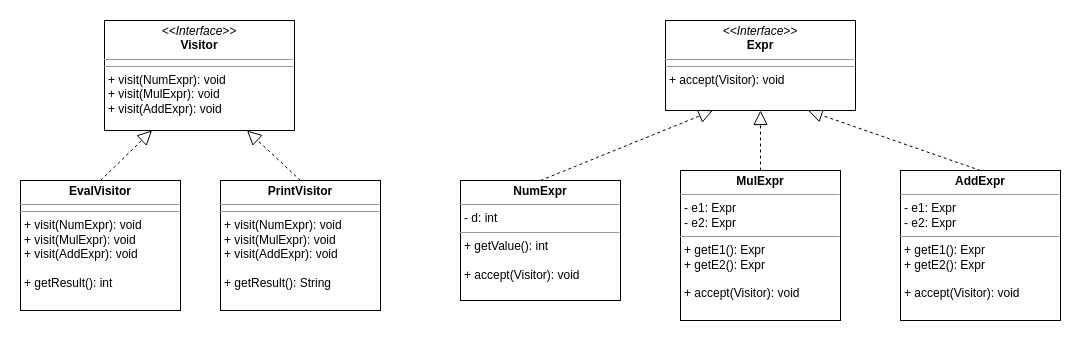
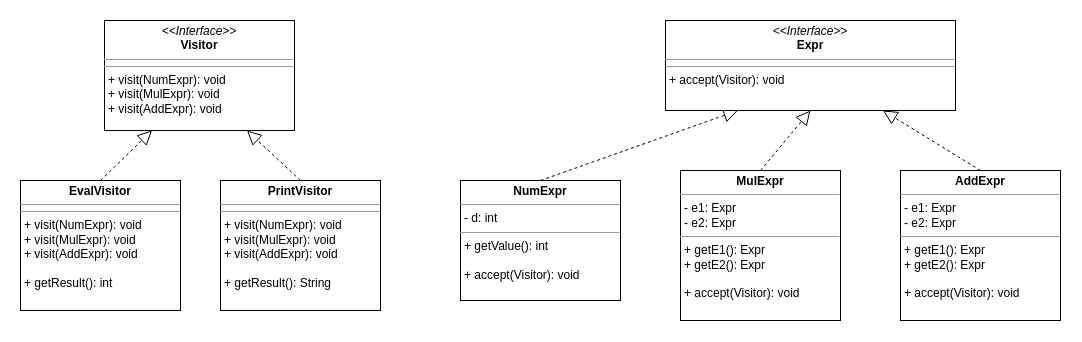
  <mxCell id="0" />
  <mxCell id="1" parent="0" />
  <mxCell id="2" value="&lt;p style=&quot;margin:0px;margin-top:4px;text-align:center;&quot;&gt;&lt;i&gt;&amp;lt;&amp;lt;Interface&amp;gt;&amp;gt;&lt;/i&gt;&lt;br&gt;&lt;b&gt;Visitor&lt;/b&gt;&lt;/p&gt;&lt;hr size=&quot;1&quot;&gt;&lt;hr size=&quot;1&quot;&gt;&lt;p style=&quot;margin:0px;margin-left:4px;&quot;&gt;+ visit(NumExpr): void&lt;br&gt;+ visit(MulExpr): void&lt;/p&gt;&lt;p style=&quot;margin:0px;margin-left:4px;&quot;&gt;+ visit(AddExpr): void&lt;br&gt;&lt;/p&gt;" style="verticalAlign=top;align=left;overflow=fill;fontSize=12;fontFamily=Helvetica;html=1;" parent="1" vertex="1"><mxGeometry x="104" y="20" width="190" height="110" as="geometry" /></mxCell>
  <mxCell id="3" value="&lt;p style=&quot;margin:0px;margin-top:4px;text-align:center;&quot;&gt;&lt;b&gt;EvalVisitor&lt;/b&gt;&lt;br&gt;&lt;/p&gt;&lt;hr size=&quot;1&quot;&gt;&lt;hr size=&quot;1&quot;&gt;&lt;p style=&quot;margin:0px;margin-left:4px;&quot;&gt;+ visit(NumExpr): void&lt;br&gt;+ visit(MulExpr): void&lt;/p&gt;&lt;p style=&quot;margin:0px;margin-left:4px;&quot;&gt;+ visit(AddExpr): void&lt;/p&gt;&lt;p style=&quot;margin:0px;margin-left:4px;&quot;&gt;&lt;br&gt;&lt;/p&gt;&lt;p style=&quot;margin:0px;margin-left:4px;&quot;&gt;+ getResult(): int&lt;br&gt;&lt;/p&gt;&lt;p style=&quot;margin:0px;margin-left:4px;&quot;&gt;&lt;/p&gt;" style="verticalAlign=top;align=left;overflow=fill;fontSize=12;fontFamily=Helvetica;html=1;" parent="1" vertex="1"><mxGeometry x="20" y="180" width="160" height="130" as="geometry" /></mxCell>
  <mxCell id="4" value="&lt;p style=&quot;margin:0px;margin-top:4px;text-align:center;&quot;&gt;&lt;b&gt;PrintVisitor&lt;/b&gt;&lt;br&gt;&lt;/p&gt;&lt;hr size=&quot;1&quot;&gt;&lt;hr size=&quot;1&quot;&gt;&lt;p style=&quot;margin:0px;margin-left:4px;&quot;&gt;+ visit(NumExpr): void&lt;br&gt;+ visit(MulExpr): void&lt;/p&gt;&lt;p style=&quot;margin:0px;margin-left:4px;&quot;&gt;+ visit(AddExpr): void&lt;/p&gt;&lt;p style=&quot;margin:0px;margin-left:4px;&quot;&gt;&lt;br&gt;&lt;/p&gt;&lt;p style=&quot;margin:0px;margin-left:4px;&quot;&gt;+ getResult(): String&lt;br&gt;&lt;/p&gt;&lt;p style=&quot;margin:0px;margin-left:4px;&quot;&gt;&lt;/p&gt;" style="verticalAlign=top;align=left;overflow=fill;fontSize=12;fontFamily=Helvetica;html=1;" parent="1" vertex="1"><mxGeometry x="220" y="180" width="160" height="130" as="geometry" /></mxCell>
  <mxCell id="5" value="" style="endArrow=block;dashed=1;endFill=0;endSize=12;html=1;rounded=0;entryX=0.25;entryY=1;entryDx=0;entryDy=0;exitX=0.5;exitY=0;exitDx=0;exitDy=0;" parent="1" source="3" target="2" edge="1"><mxGeometry width="160" relative="1" as="geometry"><mxPoint x="-20" y="360" as="sourcePoint" /><mxPoint x="140" y="360" as="targetPoint" /></mxGeometry></mxCell>
  <mxCell id="6" value="" style="endArrow=block;dashed=1;endFill=0;endSize=12;html=1;rounded=0;entryX=0.75;entryY=1;entryDx=0;entryDy=0;exitX=0.5;exitY=0;exitDx=0;exitDy=0;" parent="1" source="4" target="2" edge="1"><mxGeometry width="160" relative="1" as="geometry"><mxPoint x="320" y="320" as="sourcePoint" /><mxPoint x="480" y="320" as="targetPoint" /></mxGeometry></mxCell>
  <mxCell id="7" value="&lt;p style=&quot;margin:0px;margin-top:4px;text-align:center;&quot;&gt;&lt;b&gt;NumExpr&lt;/b&gt;&lt;/p&gt;&lt;hr size=&quot;1&quot;&gt;&lt;p style=&quot;margin:0px;margin-left:4px;&quot;&gt;- d: int&lt;/p&gt;&lt;hr size=&quot;1&quot;&gt;&lt;p style=&quot;margin:0px;margin-left:4px;&quot;&gt;+ getValue(): int&lt;/p&gt;&lt;p style=&quot;margin:0px;margin-left:4px;&quot;&gt;&lt;br&gt;&lt;/p&gt;&lt;p style=&quot;margin:0px;margin-left:4px;&quot;&gt;+ accept(Visitor): void&lt;/p&gt;" style="verticalAlign=top;align=left;overflow=fill;fontSize=12;fontFamily=Helvetica;html=1;" parent="1" vertex="1"><mxGeometry x="460" y="180" width="160" height="120" as="geometry" /></mxCell>
  <mxCell id="8" value="&lt;p style=&quot;margin:0px;margin-top:4px;text-align:center;&quot;&gt;&lt;b&gt;MulExpr&lt;/b&gt;&lt;/p&gt;&lt;hr size=&quot;1&quot;&gt;&lt;p style=&quot;margin:0px;margin-left:4px;&quot;&gt;- e1: Expr&lt;/p&gt;&lt;p style=&quot;margin:0px;margin-left:4px;&quot;&gt;- e2: Expr&lt;br&gt;&lt;/p&gt;&lt;hr size=&quot;1&quot;&gt;&lt;p style=&quot;margin:0px;margin-left:4px;&quot;&gt;+ getE1(): Expr&lt;/p&gt;&lt;p style=&quot;margin:0px;margin-left:4px;&quot;&gt;+ getE2(): Expr&lt;/p&gt;&lt;p style=&quot;margin:0px;margin-left:4px;&quot;&gt;&lt;br&gt;&lt;/p&gt;&lt;p style=&quot;margin:0px;margin-left:4px;&quot;&gt;+ accept(Visitor): void&lt;/p&gt;" style="verticalAlign=top;align=left;overflow=fill;fontSize=12;fontFamily=Helvetica;html=1;" parent="1" vertex="1"><mxGeometry x="680" y="170" width="160" height="150" as="geometry" /></mxCell>
  <mxCell id="9" value="&lt;p style=&quot;margin:0px;margin-top:4px;text-align:center;&quot;&gt;&lt;b&gt;AddExpr&lt;/b&gt;&lt;/p&gt;&lt;hr size=&quot;1&quot;&gt;&lt;p style=&quot;margin:0px;margin-left:4px;&quot;&gt;- e1: Expr&lt;/p&gt;&lt;p style=&quot;margin:0px;margin-left:4px;&quot;&gt;- e2: Expr&lt;br&gt;&lt;/p&gt;&lt;hr size=&quot;1&quot;&gt;&lt;p style=&quot;margin:0px;margin-left:4px;&quot;&gt;+ getE1(): Expr&lt;/p&gt;&lt;p style=&quot;margin:0px;margin-left:4px;&quot;&gt;+ getE2(): Expr&lt;/p&gt;&lt;p style=&quot;margin:0px;margin-left:4px;&quot;&gt;&lt;br&gt;&lt;/p&gt;&lt;p style=&quot;margin:0px;margin-left:4px;&quot;&gt;+ accept(Visitor): void&lt;/p&gt;" style="verticalAlign=top;align=left;overflow=fill;fontSize=12;fontFamily=Helvetica;html=1;" parent="1" vertex="1"><mxGeometry x="900" y="170" width="160" height="150" as="geometry" /></mxCell>
  <mxCell id="10" value="" style="endArrow=block;dashed=1;endFill=0;endSize=12;html=1;rounded=0;entryX=0.5;entryY=1;entryDx=0;entryDy=0;exitX=0.5;exitY=0;exitDx=0;exitDy=0;" parent="1" source="8" target="13" edge="1"><mxGeometry width="160" relative="1" as="geometry"><mxPoint x="590" y="440" as="sourcePoint" /><mxPoint x="760" y="110" as="targetPoint" /></mxGeometry></mxCell>
  <mxCell id="11" value="" style="endArrow=block;dashed=1;endFill=0;endSize=12;html=1;rounded=0;entryX=0.25;entryY=1;entryDx=0;entryDy=0;exitX=0.5;exitY=0;exitDx=0;exitDy=0;" parent="1" source="7" target="13" edge="1"><mxGeometry width="160" relative="1" as="geometry"><mxPoint x="590" y="580" as="sourcePoint" /><mxPoint x="712.5" y="110" as="targetPoint" /></mxGeometry></mxCell>
  <mxCell id="12" value="" style="endArrow=block;dashed=1;endFill=0;endSize=12;html=1;rounded=0;entryX=0.75;entryY=1;entryDx=0;entryDy=0;exitX=0.5;exitY=0;exitDx=0;exitDy=0;" parent="1" source="9" target="13" edge="1"><mxGeometry width="160" relative="1" as="geometry"><mxPoint x="890" y="470" as="sourcePoint" /><mxPoint x="807.5" y="110" as="targetPoint" /></mxGeometry></mxCell>
- <mxCell id="13" value="&lt;p style=&quot;margin:0px;margin-top:4px;text-align:center;&quot;&gt;&lt;i&gt;&amp;lt;&amp;lt;Interface&amp;gt;&amp;gt;&lt;/i&gt;&lt;br&gt;&lt;b&gt;Expr&lt;/b&gt;&lt;/p&gt;&lt;hr size=&quot;1&quot;&gt;&lt;hr size=&quot;1&quot;&gt;&lt;p style=&quot;margin:0px;margin-left:4px;&quot;&gt;+ accept(Visitor): void&lt;/p&gt;" style="verticalAlign=top;align=left;overflow=fill;fontSize=12;fontFamily=Helvetica;html=1;" parent="1" vertex="1"><mxGeometry x="665" y="20" width="190" height="90" as="geometry" /></mxCell>
+ <mxCell id="13" value="&lt;p style=&quot;margin:0px;margin-top:4px;text-align:center;&quot;&gt;&lt;i&gt;&amp;lt;&amp;lt;Interface&amp;gt;&amp;gt;&lt;/i&gt;&lt;br&gt;&lt;b&gt;Expr&lt;/b&gt;&lt;/p&gt;&lt;hr size=&quot;1&quot;&gt;&lt;hr size=&quot;1&quot;&gt;&lt;p style=&quot;margin:0px;margin-left:4px;&quot;&gt;+ accept(Visitor): void&lt;/p&gt;" style="verticalAlign=top;align=left;overflow=fill;fontSize=12;fontFamily=Helvetica;html=1;" parent="1" vertex="1"><mxGeometry x="665" y="20" width="290" height="90" as="geometry" /></mxCell>
